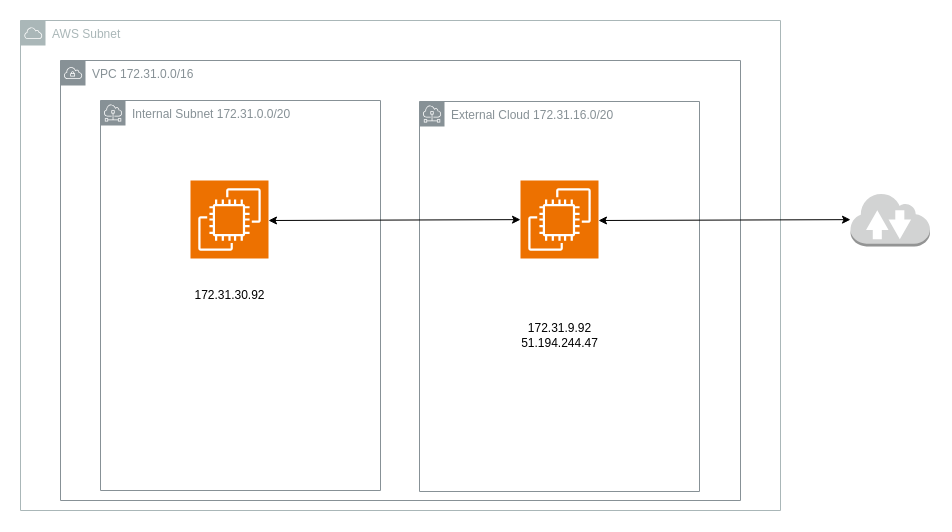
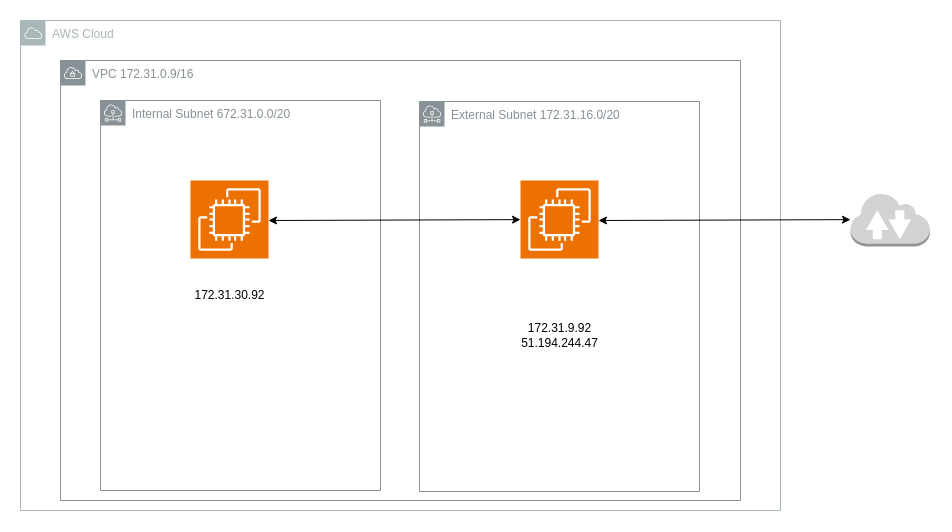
  <mxCell id="0" />
  <mxCell id="1" parent="0" />
- <mxCell id="2" value="AWS Subnet" style="sketch=0;outlineConnect=0;gradientColor=none;html=1;whiteSpace=wrap;fontSize=12;fontStyle=0;shape=mxgraph.aws4.group;grIcon=mxgraph.aws4.group_aws_cloud;strokeColor=#AAB7B8;fillColor=none;verticalAlign=top;align=left;spacingLeft=30;fontColor=#AAB7B8;dashed=0;" parent="1" vertex="1"><mxGeometry x="20" y="20" width="760" height="490" as="geometry" /></mxCell>
- <mxCell id="3" value="VPC 172.31.0.0/16" style="sketch=0;outlineConnect=0;gradientColor=none;html=1;whiteSpace=wrap;fontSize=12;fontStyle=0;shape=mxgraph.aws4.group;grIcon=mxgraph.aws4.group_vpc;strokeColor=#879196;fillColor=none;verticalAlign=top;align=left;spacingLeft=30;fontColor=#879196;dashed=0;" parent="1" vertex="1"><mxGeometry x="60" y="60" width="680" height="440" as="geometry" /></mxCell>
- <mxCell id="4" value="Internal Subnet 172.31.0.0/20" style="sketch=0;outlineConnect=0;gradientColor=none;html=1;whiteSpace=wrap;fontSize=12;fontStyle=0;shape=mxgraph.aws4.group;grIcon=mxgraph.aws4.group_subnet;strokeColor=#879196;fillColor=none;verticalAlign=top;align=left;spacingLeft=30;fontColor=#879196;dashed=0;" parent="1" vertex="1"><mxGeometry x="100" y="100" width="280" height="390" as="geometry" /></mxCell>
- <mxCell id="5" value="External Cloud 172.31.16.0/20" style="sketch=0;outlineConnect=0;gradientColor=none;html=1;whiteSpace=wrap;fontSize=12;fontStyle=0;shape=mxgraph.aws4.group;grIcon=mxgraph.aws4.group_subnet;strokeColor=#879196;fillColor=none;verticalAlign=top;align=left;spacingLeft=30;fontColor=#879196;dashed=0;" parent="1" vertex="1"><mxGeometry x="419" y="101" width="280" height="390" as="geometry" /></mxCell>
+ <mxCell id="2" value="AWS Cloud" style="sketch=0;outlineConnect=0;gradientColor=none;html=1;whiteSpace=wrap;fontSize=12;fontStyle=0;shape=mxgraph.aws4.group;grIcon=mxgraph.aws4.group_aws_cloud;strokeColor=#AAB7B8;fillColor=none;verticalAlign=top;align=left;spacingLeft=30;fontColor=#AAB7B8;dashed=0;" parent="1" vertex="1"><mxGeometry x="20" y="20" width="760" height="490" as="geometry" /></mxCell>
+ <mxCell id="3" value="VPC 172.31.0.9/16" style="sketch=0;outlineConnect=0;gradientColor=none;html=1;whiteSpace=wrap;fontSize=12;fontStyle=0;shape=mxgraph.aws4.group;grIcon=mxgraph.aws4.group_vpc;strokeColor=#879196;fillColor=none;verticalAlign=top;align=left;spacingLeft=30;fontColor=#879196;dashed=0;" parent="1" vertex="1"><mxGeometry x="60" y="60" width="680" height="440" as="geometry" /></mxCell>
+ <mxCell id="4" value="Internal Subnet 672.31.0.0/20" style="sketch=0;outlineConnect=0;gradientColor=none;html=1;whiteSpace=wrap;fontSize=12;fontStyle=0;shape=mxgraph.aws4.group;grIcon=mxgraph.aws4.group_subnet;strokeColor=#879196;fillColor=none;verticalAlign=top;align=left;spacingLeft=30;fontColor=#879196;dashed=0;" parent="1" vertex="1"><mxGeometry x="100" y="100" width="280" height="390" as="geometry" /></mxCell>
+ <mxCell id="5" value="External Subnet 172.31.16.0/20" style="sketch=0;outlineConnect=0;gradientColor=none;html=1;whiteSpace=wrap;fontSize=12;fontStyle=0;shape=mxgraph.aws4.group;grIcon=mxgraph.aws4.group_subnet;strokeColor=#879196;fillColor=none;verticalAlign=top;align=left;spacingLeft=30;fontColor=#879196;dashed=0;" parent="1" vertex="1"><mxGeometry x="419" y="101" width="280" height="390" as="geometry" /></mxCell>
  <mxCell id="6" value="" style="sketch=0;points=[[0,0,0],[0.25,0,0],[0.5,0,0],[0.75,0,0],[1,0,0],[0,1,0],[0.25,1,0],[0.5,1,0],[0.75,1,0],[1,1,0],[0,0.25,0],[0,0.5,0],[0,0.75,0],[1,0.25,0],[1,0.5,0],[1,0.75,0]];outlineConnect=0;fontColor=#232F3E;fillColor=#ED7100;strokeColor=#ffffff;dashed=0;verticalLabelPosition=bottom;verticalAlign=top;align=center;html=1;fontSize=12;fontStyle=0;aspect=fixed;shape=mxgraph.aws4.resourceIcon;resIcon=mxgraph.aws4.ec2;" parent="1" vertex="1"><mxGeometry x="190" y="180" width="78" height="78" as="geometry" /></mxCell>
  <mxCell id="7" value="" style="sketch=0;points=[[0,0,0],[0.25,0,0],[0.5,0,0],[0.75,0,0],[1,0,0],[0,1,0],[0.25,1,0],[0.5,1,0],[0.75,1,0],[1,1,0],[0,0.25,0],[0,0.5,0],[0,0.75,0],[1,0.25,0],[1,0.5,0],[1,0.75,0]];outlineConnect=0;fontColor=#232F3E;fillColor=#ED7100;strokeColor=#ffffff;dashed=0;verticalLabelPosition=bottom;verticalAlign=top;align=center;html=1;fontSize=12;fontStyle=0;aspect=fixed;shape=mxgraph.aws4.resourceIcon;resIcon=mxgraph.aws4.ec2;" parent="1" vertex="1"><mxGeometry x="520" y="180" width="78" height="78" as="geometry" /></mxCell>
  <mxCell id="8" value="172.31.30.92" style="text;html=1;strokeColor=none;fillColor=none;align=center;verticalAlign=middle;whiteSpace=wrap;rounded=0;" parent="1" vertex="1"><mxGeometry x="183.5" y="280" width="91" height="30" as="geometry" /></mxCell>
  <mxCell id="9" value="172.31.9.92&lt;br&gt;51.194.244.47" style="text;html=1;strokeColor=none;fillColor=none;align=center;verticalAlign=middle;whiteSpace=wrap;rounded=0;" parent="1" vertex="1"><mxGeometry x="513.5" y="320" width="91" height="30" as="geometry" /></mxCell>
  <mxCell id="10" value="" style="endArrow=classic;startArrow=classic;html=1;rounded=0;" edge="1" parent="1" target="7"><mxGeometry width="50" height="50" relative="1" as="geometry"><mxPoint x="268" y="220" as="sourcePoint" /><mxPoint x="318" y="170" as="targetPoint" /></mxGeometry></mxCell>
  <mxCell id="11" value="" style="endArrow=classic;startArrow=classic;html=1;rounded=0;" edge="1" parent="1" target="12"><mxGeometry width="50" height="50" relative="1" as="geometry"><mxPoint x="598" y="220" as="sourcePoint" /><mxPoint x="800" y="220" as="targetPoint" /></mxGeometry></mxCell>
  <mxCell id="12" value="" style="outlineConnect=0;dashed=0;verticalLabelPosition=bottom;verticalAlign=top;align=center;html=1;shape=mxgraph.aws3.internet_2;fillColor=#D2D3D3;gradientColor=none;" vertex="1" parent="1"><mxGeometry x="850" y="192" width="79.5" height="54" as="geometry" /></mxCell>
